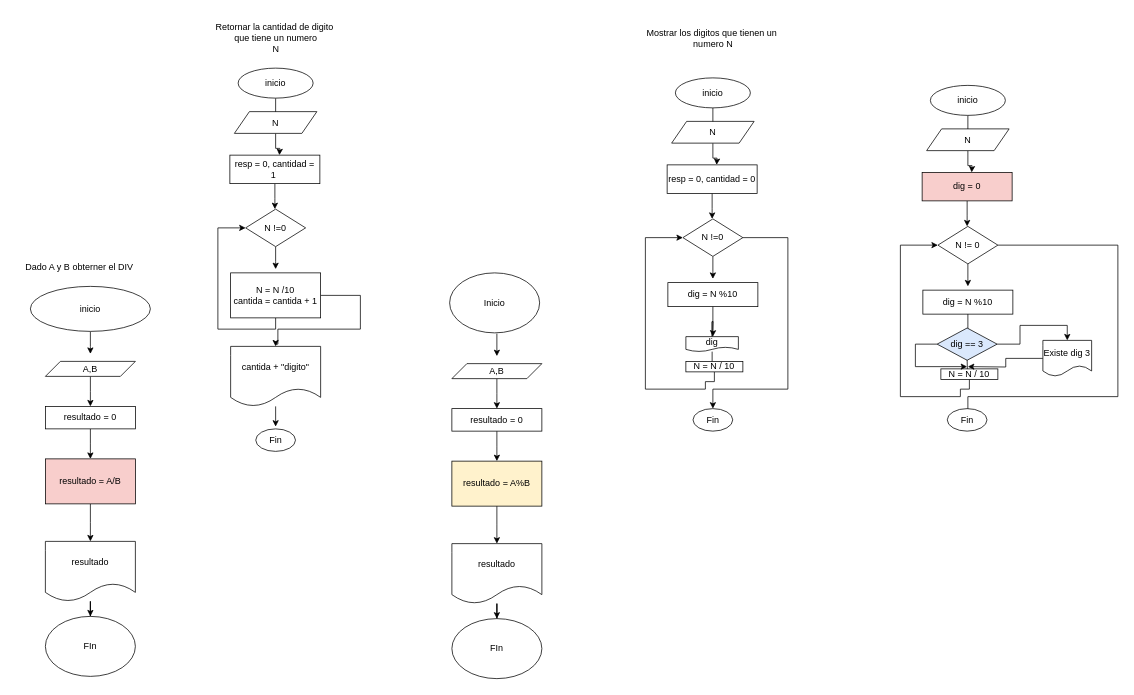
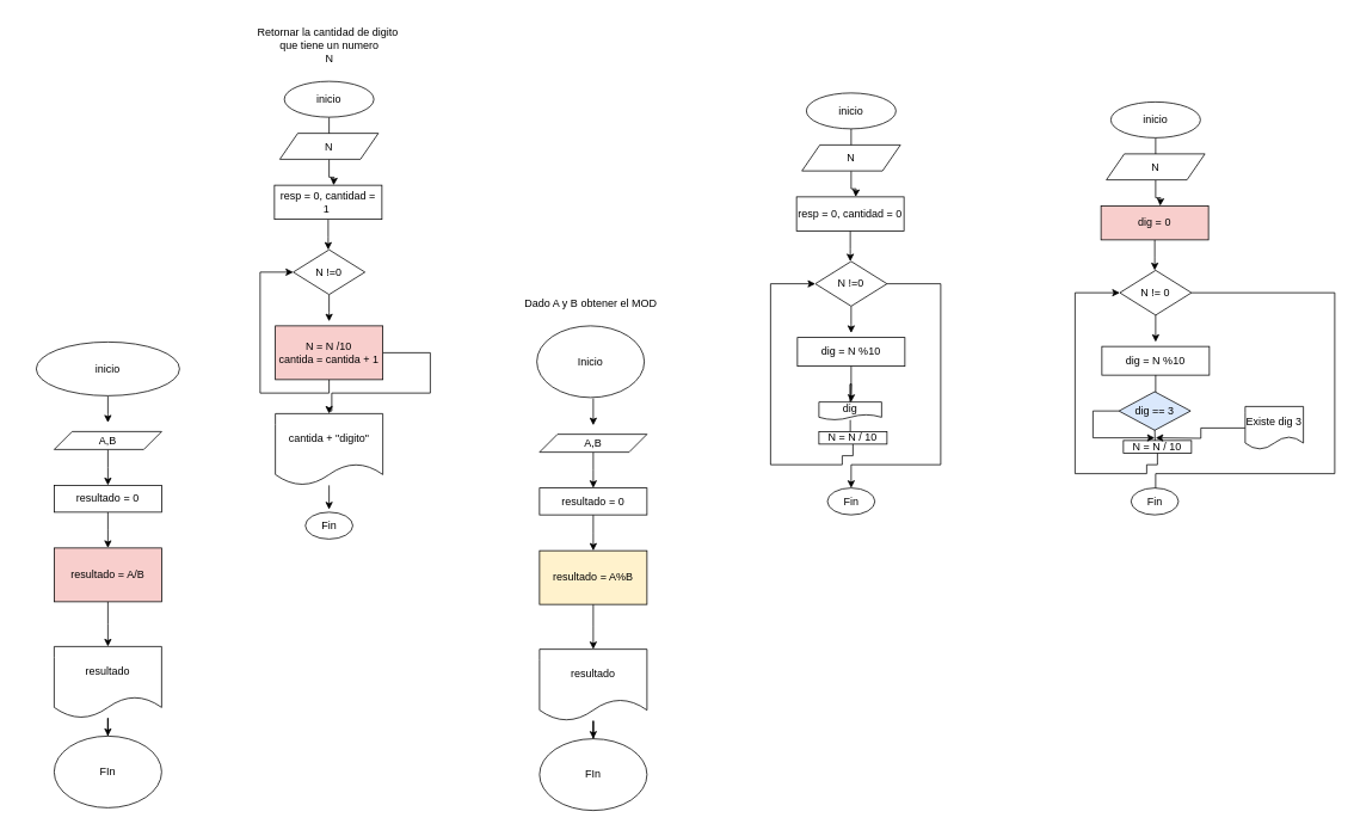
  <mxCell id="0" />
  <mxCell id="1" parent="0" />
- <mxCell id="2" value="Dado A y B obterner el DIV" style="text;html=1;align=center;verticalAlign=middle;resizable=0;points=[];autosize=1;strokeColor=none;fillColor=none;" vertex="1" parent="1"><mxGeometry x="20" y="341" width="170" height="30" as="geometry" /></mxCell>
  <mxCell id="3" style="edgeStyle=orthogonalEdgeStyle;rounded=0;orthogonalLoop=1;jettySize=auto;html=1;" edge="1" parent="1" source="4"><mxGeometry relative="1" as="geometry"><mxPoint x="120" y="471" as="targetPoint" /></mxGeometry></mxCell>
  <mxCell id="4" value="inicio" style="ellipse;whiteSpace=wrap;html=1;" vertex="1" parent="1"><mxGeometry x="40" y="381" width="160" height="60" as="geometry" /></mxCell>
  <mxCell id="5" style="edgeStyle=orthogonalEdgeStyle;rounded=0;orthogonalLoop=1;jettySize=auto;html=1;" edge="1" parent="1" source="6"><mxGeometry relative="1" as="geometry"><mxPoint x="120" y="541" as="targetPoint" /></mxGeometry></mxCell>
  <mxCell id="6" value="A,B" style="shape=parallelogram;perimeter=parallelogramPerimeter;whiteSpace=wrap;html=1;fixedSize=1;" vertex="1" parent="1"><mxGeometry x="60" y="481" width="120" height="20" as="geometry" /></mxCell>
  <mxCell id="7" style="edgeStyle=orthogonalEdgeStyle;rounded=0;orthogonalLoop=1;jettySize=auto;html=1;" edge="1" parent="1" source="8"><mxGeometry relative="1" as="geometry"><mxPoint x="120" y="611" as="targetPoint" /></mxGeometry></mxCell>
  <mxCell id="8" value="resultado = 0" style="rounded=0;whiteSpace=wrap;html=1;" vertex="1" parent="1"><mxGeometry x="60" y="541" width="120" height="30" as="geometry" /></mxCell>
  <mxCell id="9" style="edgeStyle=orthogonalEdgeStyle;rounded=0;orthogonalLoop=1;jettySize=auto;html=1;" edge="1" parent="1" source="10"><mxGeometry relative="1" as="geometry"><mxPoint x="120" y="721" as="targetPoint" /></mxGeometry></mxCell>
  <mxCell id="10" value="resultado = A/B" style="rounded=0;whiteSpace=wrap;html=1;fillColor=#f8cecc;" vertex="1" parent="1"><mxGeometry x="60" y="611" width="120" height="60" as="geometry" /></mxCell>
  <mxCell id="11" style="edgeStyle=orthogonalEdgeStyle;rounded=0;orthogonalLoop=1;jettySize=auto;html=1;entryX=0.5;entryY=0;entryDx=0;entryDy=0;" edge="1" parent="1" source="12" target="13"><mxGeometry relative="1" as="geometry" /></mxCell>
  <mxCell id="12" value="resultado" style="shape=document;whiteSpace=wrap;html=1;boundedLbl=1;" vertex="1" parent="1"><mxGeometry x="60" y="721" width="120" height="80" as="geometry" /></mxCell>
  <mxCell id="13" value="FIn" style="ellipse;whiteSpace=wrap;html=1;" vertex="1" parent="1"><mxGeometry x="60" y="821" width="120" height="80" as="geometry" /></mxCell>
+ <mxCell id="14" value="Dado A y B obtener el MOD" style="text;html=1;align=center;verticalAlign=middle;resizable=0;points=[];autosize=1;strokeColor=none;fillColor=none;" vertex="1" parent="1"><mxGeometry x="574" y="323" width="170" height="30" as="geometry" /></mxCell>
  <mxCell id="15" value="Inicio" style="ellipse;whiteSpace=wrap;html=1;" vertex="1" parent="1"><mxGeometry x="599" y="363" width="120" height="80" as="geometry" /></mxCell>
  <mxCell id="16" style="edgeStyle=orthogonalEdgeStyle;rounded=0;orthogonalLoop=1;jettySize=auto;html=1;" edge="1" parent="1"><mxGeometry relative="1" as="geometry"><mxPoint x="662" y="474" as="targetPoint" /><mxPoint x="662" y="444" as="sourcePoint" /></mxGeometry></mxCell>
  <mxCell id="17" style="edgeStyle=orthogonalEdgeStyle;rounded=0;orthogonalLoop=1;jettySize=auto;html=1;" edge="1" parent="1" source="18"><mxGeometry relative="1" as="geometry"><mxPoint x="662" y="544" as="targetPoint" /></mxGeometry></mxCell>
  <mxCell id="18" value="A,B" style="shape=parallelogram;perimeter=parallelogramPerimeter;whiteSpace=wrap;html=1;fixedSize=1;" vertex="1" parent="1"><mxGeometry x="602" y="484" width="120" height="20" as="geometry" /></mxCell>
  <mxCell id="19" style="edgeStyle=orthogonalEdgeStyle;rounded=0;orthogonalLoop=1;jettySize=auto;html=1;" edge="1" parent="1" source="20"><mxGeometry relative="1" as="geometry"><mxPoint x="662" y="614" as="targetPoint" /></mxGeometry></mxCell>
  <mxCell id="20" value="resultado = 0" style="rounded=0;whiteSpace=wrap;html=1;" vertex="1" parent="1"><mxGeometry x="602" y="544" width="120" height="30" as="geometry" /></mxCell>
  <mxCell id="21" style="edgeStyle=orthogonalEdgeStyle;rounded=0;orthogonalLoop=1;jettySize=auto;html=1;" edge="1" parent="1" source="22"><mxGeometry relative="1" as="geometry"><mxPoint x="662" y="724" as="targetPoint" /></mxGeometry></mxCell>
  <mxCell id="22" value="resultado = A%B" style="rounded=0;whiteSpace=wrap;html=1;fillColor=#fff2cc;" vertex="1" parent="1"><mxGeometry x="602" y="614" width="120" height="60" as="geometry" /></mxCell>
  <mxCell id="23" style="edgeStyle=orthogonalEdgeStyle;rounded=0;orthogonalLoop=1;jettySize=auto;html=1;entryX=0.5;entryY=0;entryDx=0;entryDy=0;" edge="1" parent="1" source="24" target="25"><mxGeometry relative="1" as="geometry" /></mxCell>
  <mxCell id="24" value="resultado" style="shape=document;whiteSpace=wrap;html=1;boundedLbl=1;" vertex="1" parent="1"><mxGeometry x="602" y="724" width="120" height="80" as="geometry" /></mxCell>
  <mxCell id="25" value="FIn" style="ellipse;whiteSpace=wrap;html=1;" vertex="1" parent="1"><mxGeometry x="602" y="824" width="120" height="80" as="geometry" /></mxCell>
  <mxCell id="26" value="Retornar la cantidad de digito&amp;nbsp;&lt;br&gt;que tiene un numero&lt;br&gt;N" style="text;html=1;align=center;verticalAlign=middle;resizable=0;points=[];autosize=1;strokeColor=none;fillColor=none;" vertex="1" parent="1"><mxGeometry x="277" y="20" width="180" height="60" as="geometry" /></mxCell>
  <mxCell id="27" style="edgeStyle=orthogonalEdgeStyle;rounded=0;orthogonalLoop=1;jettySize=auto;html=1;" edge="1" parent="1" source="28"><mxGeometry relative="1" as="geometry"><mxPoint x="367" y="148" as="targetPoint" /></mxGeometry></mxCell>
  <mxCell id="28" value="inicio" style="ellipse;whiteSpace=wrap;html=1;" vertex="1" parent="1"><mxGeometry x="317" y="90" width="100" height="40" as="geometry" /></mxCell>
  <mxCell id="29" style="edgeStyle=orthogonalEdgeStyle;rounded=0;orthogonalLoop=1;jettySize=auto;html=1;" edge="1" parent="1" source="30"><mxGeometry relative="1" as="geometry"><mxPoint x="372.053" y="206" as="targetPoint" /></mxGeometry></mxCell>
  <mxCell id="30" value="N" style="shape=parallelogram;perimeter=parallelogramPerimeter;whiteSpace=wrap;html=1;fixedSize=1;" vertex="1" parent="1"><mxGeometry x="312" y="148" width="110" height="29" as="geometry" /></mxCell>
  <mxCell id="31" style="edgeStyle=orthogonalEdgeStyle;rounded=0;orthogonalLoop=1;jettySize=auto;html=1;" edge="1" parent="1" source="32"><mxGeometry relative="1" as="geometry"><mxPoint x="366" y="278" as="targetPoint" /></mxGeometry></mxCell>
  <mxCell id="32" value="resp = 0, cantidad = 1&amp;nbsp;" style="rounded=0;whiteSpace=wrap;html=1;" vertex="1" parent="1"><mxGeometry x="306" y="206" width="120" height="38" as="geometry" /></mxCell>
  <mxCell id="33" style="edgeStyle=orthogonalEdgeStyle;rounded=0;orthogonalLoop=1;jettySize=auto;html=1;" edge="1" parent="1" source="34"><mxGeometry relative="1" as="geometry"><mxPoint x="367" y="358" as="targetPoint" /></mxGeometry></mxCell>
  <mxCell id="34" value="N !=0" style="rhombus;whiteSpace=wrap;html=1;" vertex="1" parent="1"><mxGeometry x="327" y="278" width="80" height="50" as="geometry" /></mxCell>
  <mxCell id="35" style="edgeStyle=orthogonalEdgeStyle;rounded=0;orthogonalLoop=1;jettySize=auto;html=1;entryX=0.5;entryY=0;entryDx=0;entryDy=0;" edge="1" parent="1" source="37" target="39"><mxGeometry relative="1" as="geometry"><mxPoint x="360" y="458" as="targetPoint" /><Array as="points"><mxPoint x="480" y="393" /><mxPoint x="480" y="438" /><mxPoint x="370" y="438" /><mxPoint x="370" y="458" /><mxPoint x="367" y="458" /></Array></mxGeometry></mxCell>
  <mxCell id="36" style="edgeStyle=orthogonalEdgeStyle;rounded=0;orthogonalLoop=1;jettySize=auto;html=1;entryX=0;entryY=0.5;entryDx=0;entryDy=0;" edge="1" parent="1" source="37" target="34"><mxGeometry relative="1" as="geometry"><mxPoint x="290" y="298" as="targetPoint" /><Array as="points"><mxPoint x="367" y="438" /><mxPoint x="290" y="438" /><mxPoint x="290" y="303" /></Array></mxGeometry></mxCell>
- <mxCell id="37" value="N = N /10&lt;br&gt;cantida = cantida + 1" style="rounded=0;whiteSpace=wrap;html=1;" vertex="1" parent="1"><mxGeometry x="307" y="363" width="120" height="60" as="geometry" /></mxCell>
+ <mxCell id="37" value="N = N /10&lt;br&gt;cantida = cantida + 1" style="rounded=0;whiteSpace=wrap;html=1;fillColor=#f8cecc;" vertex="1" parent="1"><mxGeometry x="307" y="363" width="120" height="60" as="geometry" /></mxCell>
  <mxCell id="38" style="edgeStyle=orthogonalEdgeStyle;rounded=0;orthogonalLoop=1;jettySize=auto;html=1;" edge="1" parent="1" source="39"><mxGeometry relative="1" as="geometry"><mxPoint x="367" y="568" as="targetPoint" /></mxGeometry></mxCell>
  <mxCell id="39" value="cantida + &quot;digito&quot;" style="shape=document;whiteSpace=wrap;html=1;boundedLbl=1;" vertex="1" parent="1"><mxGeometry x="307" y="461" width="120" height="80" as="geometry" /></mxCell>
  <mxCell id="40" value="Fin" style="ellipse;whiteSpace=wrap;html=1;" vertex="1" parent="1"><mxGeometry x="340.5" y="571" width="53" height="30" as="geometry" /></mxCell>
- <mxCell id="41" value="Mostrar los digitos que tienen un&amp;nbsp;&lt;br&gt;numero N" style="text;html=1;align=center;verticalAlign=middle;resizable=0;points=[];autosize=1;strokeColor=none;fillColor=none;" vertex="1" parent="1"><mxGeometry x="850" y="30" width="200" height="40" as="geometry" /></mxCell>
  <mxCell id="42" style="edgeStyle=orthogonalEdgeStyle;rounded=0;orthogonalLoop=1;jettySize=auto;html=1;" edge="1" parent="1" source="43"><mxGeometry relative="1" as="geometry"><mxPoint x="950" y="161" as="targetPoint" /></mxGeometry></mxCell>
  <mxCell id="43" value="inicio" style="ellipse;whiteSpace=wrap;html=1;" vertex="1" parent="1"><mxGeometry x="900" y="103" width="100" height="40" as="geometry" /></mxCell>
  <mxCell id="44" style="edgeStyle=orthogonalEdgeStyle;rounded=0;orthogonalLoop=1;jettySize=auto;html=1;" edge="1" parent="1" source="45"><mxGeometry relative="1" as="geometry"><mxPoint x="955.053" y="219" as="targetPoint" /></mxGeometry></mxCell>
  <mxCell id="45" value="N" style="shape=parallelogram;perimeter=parallelogramPerimeter;whiteSpace=wrap;html=1;fixedSize=1;" vertex="1" parent="1"><mxGeometry x="895" y="161" width="110" height="29" as="geometry" /></mxCell>
  <mxCell id="46" style="edgeStyle=orthogonalEdgeStyle;rounded=0;orthogonalLoop=1;jettySize=auto;html=1;" edge="1" parent="1" source="47"><mxGeometry relative="1" as="geometry"><mxPoint x="949" y="291" as="targetPoint" /></mxGeometry></mxCell>
  <mxCell id="47" value="resp = 0, cantidad = 0" style="rounded=0;whiteSpace=wrap;html=1;" vertex="1" parent="1"><mxGeometry x="889" y="219" width="120" height="38" as="geometry" /></mxCell>
  <mxCell id="48" style="edgeStyle=orthogonalEdgeStyle;rounded=0;orthogonalLoop=1;jettySize=auto;html=1;" edge="1" parent="1" source="50"><mxGeometry relative="1" as="geometry"><mxPoint x="950" y="371" as="targetPoint" /></mxGeometry></mxCell>
  <mxCell id="49" style="edgeStyle=orthogonalEdgeStyle;rounded=0;orthogonalLoop=1;jettySize=auto;html=1;entryX=0.5;entryY=0;entryDx=0;entryDy=0;" edge="1" parent="1" source="50" target="53"><mxGeometry relative="1" as="geometry"><mxPoint x="950" y="538" as="targetPoint" /><Array as="points"><mxPoint x="1050" y="316" /><mxPoint x="1050" y="518" /><mxPoint x="950" y="518" /></Array></mxGeometry></mxCell>
  <mxCell id="50" value="N !=0" style="rhombus;whiteSpace=wrap;html=1;" vertex="1" parent="1"><mxGeometry x="910" y="291" width="80" height="50" as="geometry" /></mxCell>
  <mxCell id="51" style="edgeStyle=orthogonalEdgeStyle;rounded=0;orthogonalLoop=1;jettySize=auto;html=1;startArrow=none;" edge="1" parent="1" source="56"><mxGeometry relative="1" as="geometry"><mxPoint x="950" y="448" as="targetPoint" /></mxGeometry></mxCell>
  <mxCell id="52" value="dig = N %10" style="rounded=0;whiteSpace=wrap;html=1;" vertex="1" parent="1"><mxGeometry x="890" y="376" width="120" height="32" as="geometry" /></mxCell>
  <mxCell id="53" value="Fin" style="ellipse;whiteSpace=wrap;html=1;" vertex="1" parent="1"><mxGeometry x="923.5" y="544" width="53" height="30" as="geometry" /></mxCell>
  <mxCell id="54" value="" style="edgeStyle=orthogonalEdgeStyle;rounded=0;orthogonalLoop=1;jettySize=auto;html=1;endArrow=none;" edge="1" parent="1" source="52" target="56"><mxGeometry relative="1" as="geometry"><mxPoint x="950" y="436" as="sourcePoint" /><mxPoint x="950" y="448" as="targetPoint" /></mxGeometry></mxCell>
  <mxCell id="55" style="edgeStyle=orthogonalEdgeStyle;rounded=0;orthogonalLoop=1;jettySize=auto;html=1;" edge="1" parent="1" source="56" target="58"><mxGeometry relative="1" as="geometry" /></mxCell>
  <mxCell id="56" value="dig" style="shape=document;whiteSpace=wrap;html=1;boundedLbl=1;" vertex="1" parent="1"><mxGeometry x="914" y="448" width="70" height="20" as="geometry" /></mxCell>
  <mxCell id="57" style="edgeStyle=orthogonalEdgeStyle;rounded=0;orthogonalLoop=1;jettySize=auto;html=1;entryX=0;entryY=0.5;entryDx=0;entryDy=0;" edge="1" parent="1" source="58" target="50"><mxGeometry relative="1" as="geometry"><mxPoint x="860" y="318" as="targetPoint" /><Array as="points"><mxPoint x="952" y="508" /><mxPoint x="940" y="508" /><mxPoint x="940" y="518" /><mxPoint x="860" y="518" /><mxPoint x="860" y="316" /></Array></mxGeometry></mxCell>
  <mxCell id="58" value="N = N / 10" style="rounded=0;whiteSpace=wrap;html=1;" vertex="1" parent="1"><mxGeometry x="914" y="481" width="76" height="14" as="geometry" /></mxCell>
  <mxCell id="59" style="edgeStyle=orthogonalEdgeStyle;rounded=0;orthogonalLoop=1;jettySize=auto;html=1;" edge="1" parent="1" source="60"><mxGeometry relative="1" as="geometry"><mxPoint x="1290" y="171" as="targetPoint" /></mxGeometry></mxCell>
  <mxCell id="60" value="inicio" style="ellipse;whiteSpace=wrap;html=1;" vertex="1" parent="1"><mxGeometry x="1240" y="113" width="100" height="40" as="geometry" /></mxCell>
  <mxCell id="61" style="edgeStyle=orthogonalEdgeStyle;rounded=0;orthogonalLoop=1;jettySize=auto;html=1;" edge="1" parent="1" source="62"><mxGeometry relative="1" as="geometry"><mxPoint x="1295.053" y="229" as="targetPoint" /></mxGeometry></mxCell>
  <mxCell id="62" value="N" style="shape=parallelogram;perimeter=parallelogramPerimeter;whiteSpace=wrap;html=1;fixedSize=1;" vertex="1" parent="1"><mxGeometry x="1235" y="171" width="110" height="29" as="geometry" /></mxCell>
  <mxCell id="63" style="edgeStyle=orthogonalEdgeStyle;rounded=0;orthogonalLoop=1;jettySize=auto;html=1;" edge="1" parent="1" source="64"><mxGeometry relative="1" as="geometry"><mxPoint x="1289" y="301" as="targetPoint" /></mxGeometry></mxCell>
  <mxCell id="64" value="dig = 0" style="rounded=0;whiteSpace=wrap;html=1;fillColor=#f8cecc;" vertex="1" parent="1"><mxGeometry x="1229" y="229" width="120" height="38" as="geometry" /></mxCell>
  <mxCell id="65" style="edgeStyle=orthogonalEdgeStyle;rounded=0;orthogonalLoop=1;jettySize=auto;html=1;" edge="1" parent="1" source="67"><mxGeometry relative="1" as="geometry"><mxPoint x="1290" y="381" as="targetPoint" /></mxGeometry></mxCell>
  <mxCell id="66" style="edgeStyle=orthogonalEdgeStyle;rounded=0;orthogonalLoop=1;jettySize=auto;html=1;entryX=0.5;entryY=0;entryDx=0;entryDy=0;" edge="1" parent="1" source="67"><mxGeometry relative="1" as="geometry"><mxPoint x="1290" y="554" as="targetPoint" /><Array as="points"><mxPoint x="1490" y="326" /><mxPoint x="1490" y="528" /><mxPoint x="1290" y="528" /></Array></mxGeometry></mxCell>
  <mxCell id="67" value="N != 0" style="rhombus;whiteSpace=wrap;html=1;" vertex="1" parent="1"><mxGeometry x="1250" y="301" width="80" height="50" as="geometry" /></mxCell>
  <mxCell id="68" style="edgeStyle=orthogonalEdgeStyle;rounded=0;orthogonalLoop=1;jettySize=auto;html=1;startArrow=none;" edge="1" parent="1"><mxGeometry relative="1" as="geometry"><mxPoint x="1290" y="458" as="targetPoint" /><mxPoint x="1289" y="458" as="sourcePoint" /></mxGeometry></mxCell>
  <mxCell id="69" value="dig = N %10" style="rounded=0;whiteSpace=wrap;html=1;" vertex="1" parent="1"><mxGeometry x="1230" y="386" width="120" height="32" as="geometry" /></mxCell>
  <mxCell id="70" value="Fin" style="ellipse;whiteSpace=wrap;html=1;" vertex="1" parent="1"><mxGeometry x="1262.5" y="544" width="53" height="30" as="geometry" /></mxCell>
  <mxCell id="71" value="" style="edgeStyle=orthogonalEdgeStyle;rounded=0;orthogonalLoop=1;jettySize=auto;html=1;endArrow=none;" edge="1" parent="1" source="69"><mxGeometry relative="1" as="geometry"><mxPoint x="1290" y="446" as="sourcePoint" /><mxPoint x="1289" y="458" as="targetPoint" /></mxGeometry></mxCell>
  <mxCell id="72" style="edgeStyle=orthogonalEdgeStyle;rounded=0;orthogonalLoop=1;jettySize=auto;html=1;" edge="1" parent="1" target="74"><mxGeometry relative="1" as="geometry"><mxPoint x="1289" y="478" as="sourcePoint" /></mxGeometry></mxCell>
  <mxCell id="73" style="edgeStyle=orthogonalEdgeStyle;rounded=0;orthogonalLoop=1;jettySize=auto;html=1;entryX=0;entryY=0.5;entryDx=0;entryDy=0;" edge="1" parent="1" source="74" target="67"><mxGeometry relative="1" as="geometry"><mxPoint x="1200" y="328" as="targetPoint" /><Array as="points"><mxPoint x="1292" y="518" /><mxPoint x="1280" y="518" /><mxPoint x="1280" y="528" /><mxPoint x="1200" y="528" /><mxPoint x="1200" y="326" /></Array></mxGeometry></mxCell>
  <mxCell id="74" value="N = N / 10" style="rounded=0;whiteSpace=wrap;html=1;" vertex="1" parent="1"><mxGeometry x="1254" y="491" width="76" height="14" as="geometry" /></mxCell>
- <mxCell id="75" style="edgeStyle=orthogonalEdgeStyle;rounded=0;orthogonalLoop=1;jettySize=auto;html=1;entryX=0.5;entryY=0;entryDx=0;entryDy=0;" edge="1" parent="1" source="77" target="79"><mxGeometry relative="1" as="geometry"><mxPoint x="1420" y="438" as="targetPoint" /></mxGeometry></mxCell>
  <mxCell id="76" style="edgeStyle=orthogonalEdgeStyle;rounded=0;orthogonalLoop=1;jettySize=auto;html=1;" edge="1" parent="1" source="77"><mxGeometry relative="1" as="geometry"><mxPoint x="1289" y="488" as="targetPoint" /><Array as="points"><mxPoint x="1220" y="458" /></Array></mxGeometry></mxCell>
  <mxCell id="77" value="dig == 3" style="rhombus;whiteSpace=wrap;html=1;fillColor=#dae8fc;" vertex="1" parent="1"><mxGeometry x="1249" y="436.5" width="80" height="43" as="geometry" /></mxCell>
  <mxCell id="78" style="edgeStyle=orthogonalEdgeStyle;rounded=0;orthogonalLoop=1;jettySize=auto;html=1;" edge="1" parent="1" source="79"><mxGeometry relative="1" as="geometry"><mxPoint x="1290" y="488" as="targetPoint" /></mxGeometry></mxCell>
  <mxCell id="79" value="Existe dig 3" style="shape=document;whiteSpace=wrap;html=1;boundedLbl=1;" vertex="1" parent="1"><mxGeometry x="1390" y="453" width="65" height="48" as="geometry" /></mxCell>
